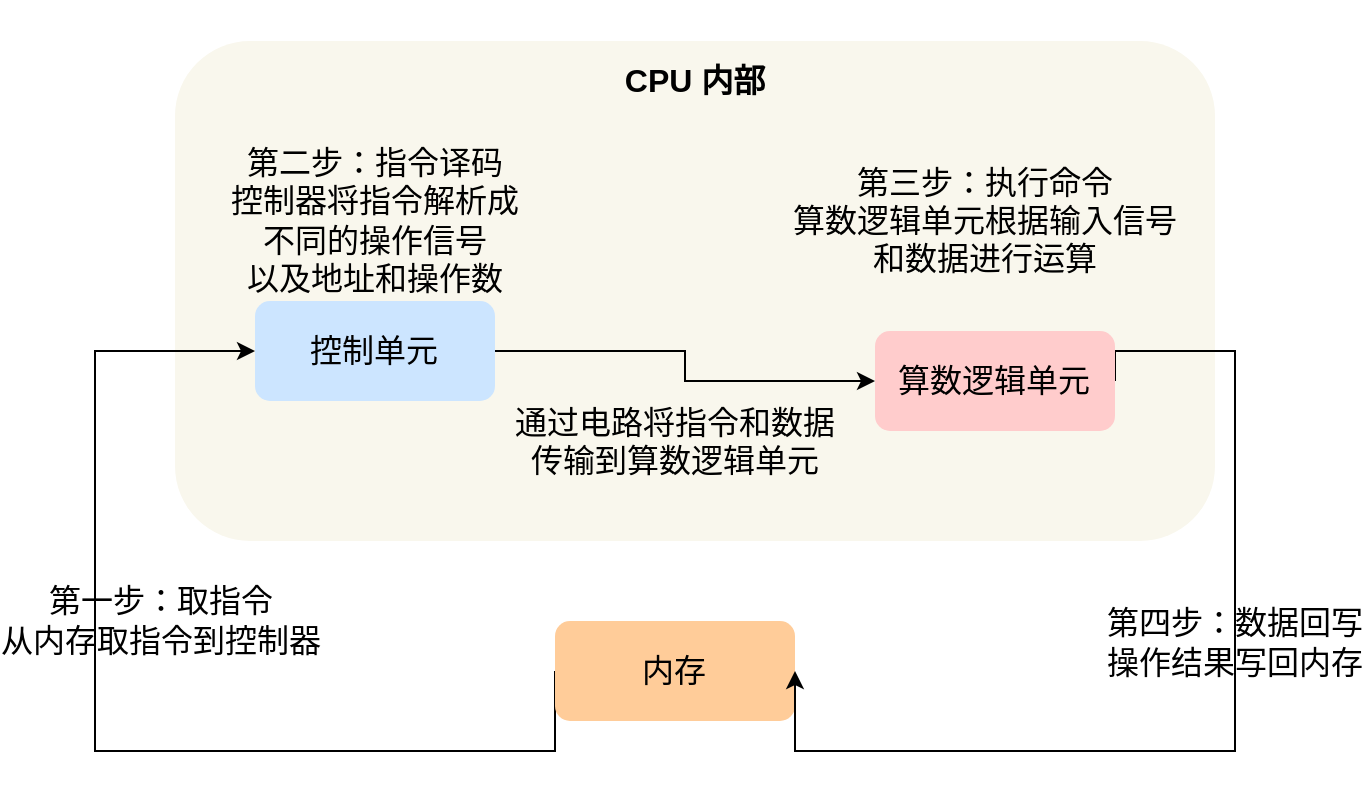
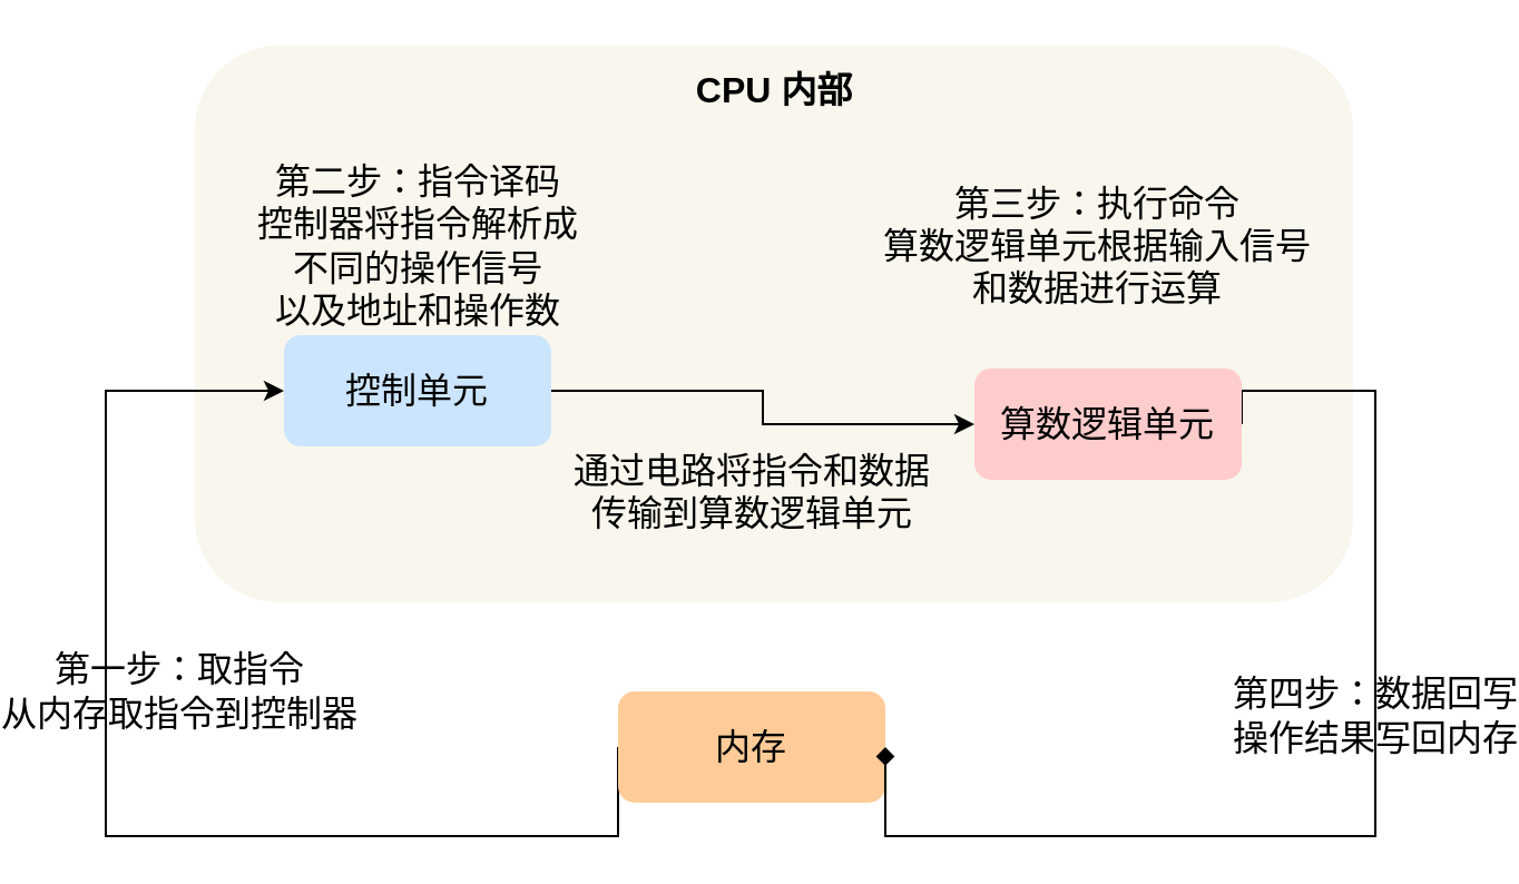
  <mxCell id="0" />
  <mxCell id="1" parent="0" />
  <mxCell id="2" value="" style="rounded=1;whiteSpace=wrap;html=1;sketch=0;fillColor=#f9f7ed;fontSize=16;strokeColor=none;" vertex="1" parent="1"><mxGeometry x="60" y="20" width="520" height="250" as="geometry" /></mxCell>
  <mxCell id="3" value="&#10;&#10;&lt;span style=&quot;color: rgb(0, 0, 0); font-family: helvetica; font-size: 16px; font-style: normal; font-weight: 400; letter-spacing: normal; text-align: center; text-indent: 0px; text-transform: none; word-spacing: 0px; display: inline; float: none;&quot;&gt;第一步：取指令&lt;/span&gt;&lt;br style=&quot;color: rgb(0, 0, 0); font-family: helvetica; font-size: 16px; font-style: normal; font-weight: 400; letter-spacing: normal; text-align: center; text-indent: 0px; text-transform: none; word-spacing: 0px;&quot;&gt;&lt;span style=&quot;color: rgb(0, 0, 0); font-family: helvetica; font-size: 16px; font-style: normal; font-weight: 400; letter-spacing: normal; text-align: center; text-indent: 0px; text-transform: none; word-spacing: 0px; display: inline; float: none;&quot;&gt;从内存取指令到控制器&lt;/span&gt;&#10;&#10;" style="edgeStyle=orthogonalEdgeStyle;rounded=0;orthogonalLoop=1;jettySize=auto;html=1;entryX=0;entryY=0.5;entryDx=0;entryDy=0;exitX=0;exitY=0.5;exitDx=0;exitDy=0;fontSize=16;labelBackgroundColor=none;" edge="1" parent="1" source="4" target="6"><mxGeometry x="-0.137" y="-65" relative="1" as="geometry"><Array as="points"><mxPoint x="20" y="375" /><mxPoint x="20" y="175" /></Array><mxPoint as="offset" /></mxGeometry></mxCell>
  <mxCell id="4" value="内存" style="rounded=1;whiteSpace=wrap;html=1;fontSize=16;fillColor=#ffcc99;strokeColor=none;" vertex="1" parent="1"><mxGeometry x="250" y="310" width="120" height="50" as="geometry" /></mxCell>
  <mxCell id="5" style="edgeStyle=orthogonalEdgeStyle;rounded=0;orthogonalLoop=1;jettySize=auto;html=1;entryX=0;entryY=0.5;entryDx=0;entryDy=0;fontSize=16;" edge="1" parent="1" source="6" target="8"><mxGeometry relative="1" as="geometry" /></mxCell>
  <mxCell id="6" value="控制单元" style="rounded=1;whiteSpace=wrap;html=1;fontSize=16;fillColor=#cce5ff;strokeColor=none;sketch=0;" vertex="1" parent="1"><mxGeometry x="100" y="150" width="120" height="50" as="geometry" /></mxCell>
- <mxCell id="7" value="&#10;&#10;&lt;span style=&quot;color: rgb(0, 0, 0); font-family: helvetica; font-size: 16px; font-style: normal; font-weight: 400; letter-spacing: normal; text-align: center; text-indent: 0px; text-transform: none; word-spacing: 0px; display: inline; float: none;&quot;&gt;第四步：数据回写&lt;/span&gt;&lt;br style=&quot;color: rgb(0, 0, 0); font-family: helvetica; font-size: 16px; font-style: normal; font-weight: 400; letter-spacing: normal; text-align: center; text-indent: 0px; text-transform: none; word-spacing: 0px;&quot;&gt;&lt;span style=&quot;color: rgb(0, 0, 0); font-family: helvetica; font-size: 16px; font-style: normal; font-weight: 400; letter-spacing: normal; text-align: center; text-indent: 0px; text-transform: none; word-spacing: 0px; display: inline; float: none;&quot;&gt;操作结果写回内存&lt;/span&gt;&#10;&#10;" style="edgeStyle=orthogonalEdgeStyle;rounded=0;orthogonalLoop=1;jettySize=auto;html=1;entryX=1;entryY=0.5;entryDx=0;entryDy=0;exitX=1;exitY=0.5;exitDx=0;exitDy=0;fontSize=16;labelBackgroundColor=none;" edge="1" parent="1" source="8" target="4"><mxGeometry x="-0.175" relative="1" as="geometry"><Array as="points"><mxPoint x="590" y="175" /><mxPoint x="590" y="375" /></Array><mxPoint as="offset" /></mxGeometry></mxCell>
+ <mxCell id="7" value="&#10;&#10;&lt;span style=&quot;color: rgb(0, 0, 0); font-family: helvetica; font-size: 16px; font-style: normal; font-weight: 400; letter-spacing: normal; text-align: center; text-indent: 0px; text-transform: none; word-spacing: 0px; display: inline; float: none;&quot;&gt;第四步：数据回写&lt;/span&gt;&lt;br style=&quot;color: rgb(0, 0, 0); font-family: helvetica; font-size: 16px; font-style: normal; font-weight: 400; letter-spacing: normal; text-align: center; text-indent: 0px; text-transform: none; word-spacing: 0px;&quot;&gt;&lt;span style=&quot;color: rgb(0, 0, 0); font-family: helvetica; font-size: 16px; font-style: normal; font-weight: 400; letter-spacing: normal; text-align: center; text-indent: 0px; text-transform: none; word-spacing: 0px; display: inline; float: none;&quot;&gt;操作结果写回内存&lt;/span&gt;&#10;&#10;" style="edgeStyle=orthogonalEdgeStyle;rounded=0;orthogonalLoop=1;jettySize=auto;html=1;entryX=1;entryY=0.5;entryDx=0;entryDy=0;exitX=1;exitY=0.5;exitDx=0;exitDy=0;fontSize=16;labelBackgroundColor=none;endArrow=diamond;" edge="1" parent="1" source="8" target="4"><mxGeometry x="-0.175" relative="1" as="geometry"><Array as="points"><mxPoint x="590" y="175" /><mxPoint x="590" y="375" /></Array><mxPoint as="offset" /></mxGeometry></mxCell>
  <mxCell id="8" value="算数逻辑单元" style="rounded=1;whiteSpace=wrap;html=1;fontSize=16;fillColor=#ffcccc;strokeColor=none;" vertex="1" parent="1"><mxGeometry x="410" y="165" width="120" height="50" as="geometry" /></mxCell>
  <mxCell id="9" value="第二步：指令译码&lt;br style=&quot;font-size: 16px&quot;&gt;控制器将指令解析成&lt;br&gt;不同的操作信号&lt;br&gt;以及地址和操作数" style="text;html=1;align=center;verticalAlign=middle;resizable=0;points=[];autosize=1;fontSize=16;" vertex="1" parent="1"><mxGeometry x="80" y="70" width="160" height="80" as="geometry" /></mxCell>
  <mxCell id="10" value="第三步：执行命令&lt;br style=&quot;font-size: 16px;&quot;&gt;&lt;span style=&quot;font-size: 16px;&quot;&gt;算数逻辑单元根据输入信号&lt;br style=&quot;font-size: 16px;&quot;&gt;和数据进行运算&lt;/span&gt;" style="text;html=1;align=center;verticalAlign=middle;resizable=0;points=[];autosize=1;fontSize=16;" vertex="1" parent="1"><mxGeometry x="360" y="80" width="210" height="60" as="geometry" /></mxCell>
  <mxCell id="11" value="通过电路将指令和数据&lt;br style=&quot;font-size: 16px;&quot;&gt;传输到&lt;span style=&quot;font-size: 16px;&quot;&gt;算数逻辑单元&lt;/span&gt;&lt;br style=&quot;font-size: 16px;&quot;&gt;&amp;nbsp;" style="text;html=1;align=center;verticalAlign=middle;resizable=0;points=[];autosize=1;fontSize=16;" vertex="1" parent="1"><mxGeometry x="220" y="200" width="180" height="60" as="geometry" /></mxCell>
  <mxCell id="12" value="CPU 内部" style="text;html=1;align=center;verticalAlign=middle;resizable=0;points=[];autosize=1;fontSize=16;fontStyle=1" vertex="1" parent="1"><mxGeometry x="275" y="30" width="90" height="20" as="geometry" /></mxCell>
